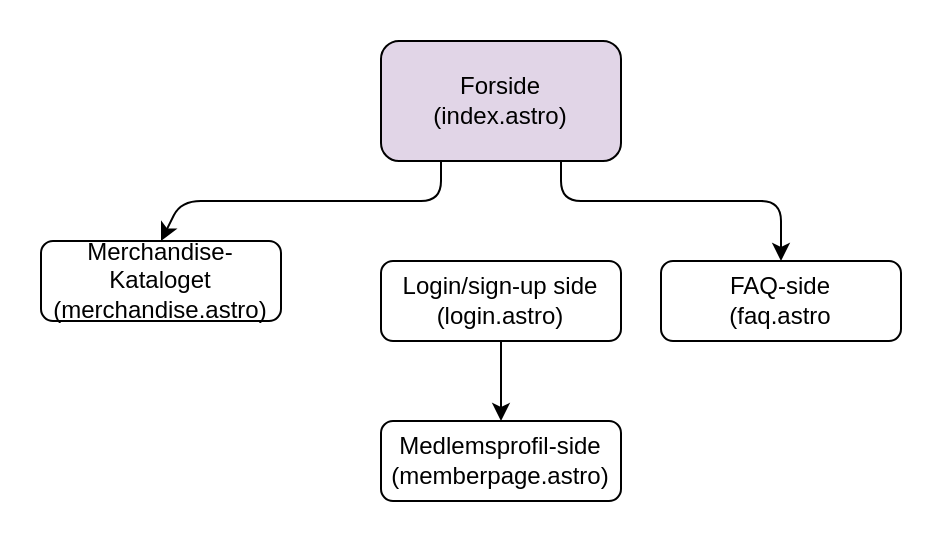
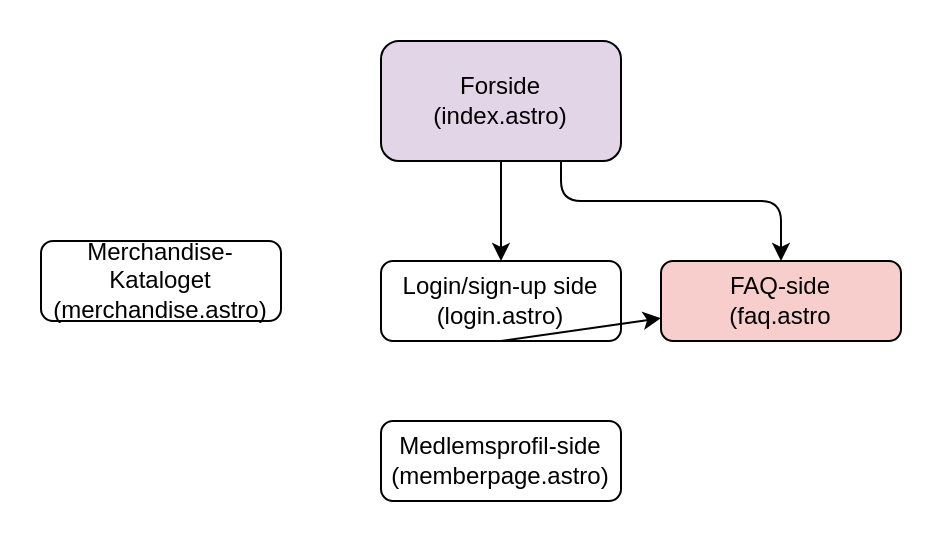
  <mxCell id="0" />
  <mxCell id="1" parent="0" />
  <mxCell id="2" value="Forside&lt;br&gt;(index.astro)" style="rounded=1;whiteSpace=wrap;html=1;fillColor=#e1d5e7;" vertex="1" parent="1"><mxGeometry x="190" y="20" width="120" height="60" as="geometry" /></mxCell>
  <mxCell id="3" value="Login/sign-up side&lt;br&gt;(login.astro)" style="rounded=1;whiteSpace=wrap;html=1;" vertex="1" parent="1"><mxGeometry x="190" y="130" width="120" height="40" as="geometry" /></mxCell>
  <mxCell id="4" value="Merchandise-Kataloget&lt;br&gt;(merchandise.astro)" style="rounded=1;whiteSpace=wrap;html=1;" vertex="1" parent="1"><mxGeometry x="20" y="120" width="120" height="40" as="geometry" /></mxCell>
- <mxCell id="5" value="FAQ-side&lt;br&gt;(faq.astro" style="rounded=1;whiteSpace=wrap;html=1;" vertex="1" parent="1"><mxGeometry x="330" y="130" width="120" height="40" as="geometry" /></mxCell>
+ <mxCell id="5" value="FAQ-side&lt;br&gt;(faq.astro" style="rounded=1;whiteSpace=wrap;html=1;fillColor=#f8cecc;" vertex="1" parent="1"><mxGeometry x="330" y="130" width="120" height="40" as="geometry" /></mxCell>
  <mxCell id="6" value="Medlemsprofil-side&lt;br&gt;(memberpage.astro)" style="rounded=1;whiteSpace=wrap;html=1;" vertex="1" parent="1"><mxGeometry x="190" y="210" width="120" height="40" as="geometry" /></mxCell>
+ <mxCell id="7" value="" style="endArrow=classic;html=1;exitX=0.5;exitY=1;exitDx=0;exitDy=0;entryX=0.5;entryY=0;entryDx=0;entryDy=0;" edge="1" parent="1" source="2" target="3"><mxGeometry width="50" height="50" relative="1" as="geometry"><mxPoint x="280" y="160" as="sourcePoint" /><mxPoint x="330" y="110" as="targetPoint" /></mxGeometry></mxCell>
  <mxCell id="8" value="" style="endArrow=classic;html=1;entryX=0.5;entryY=0;entryDx=0;entryDy=0;exitX=0.75;exitY=1;exitDx=0;exitDy=0;" edge="1" parent="1" source="2" target="5"><mxGeometry width="50" height="50" relative="1" as="geometry"><mxPoint x="250" y="80" as="sourcePoint" /><mxPoint x="260" y="140" as="targetPoint" /><Array as="points"><mxPoint x="280" y="100" /><mxPoint x="390" y="100" /></Array></mxGeometry></mxCell>
- <mxCell id="9" value="" style="endArrow=classic;html=1;exitX=0.25;exitY=1;exitDx=0;exitDy=0;entryX=0.5;entryY=0;entryDx=0;entryDy=0;" edge="1" parent="1" source="2" target="4"><mxGeometry width="50" height="50" relative="1" as="geometry"><mxPoint x="280" y="160" as="sourcePoint" /><mxPoint x="330" y="110" as="targetPoint" /><Array as="points"><mxPoint x="220" y="100" /><mxPoint x="90" y="100" /></Array></mxGeometry></mxCell>
- <mxCell id="10" value="" style="endArrow=classic;html=1;exitX=0.5;exitY=1;exitDx=0;exitDy=0;entryX=0.5;entryY=0;entryDx=0;entryDy=0;" edge="1" parent="1" source="3" target="6"><mxGeometry width="50" height="50" relative="1" as="geometry"><mxPoint x="280" y="160" as="sourcePoint" /><mxPoint x="330" y="110" as="targetPoint" /></mxGeometry></mxCell>
+ <mxCell id="10" value="" style="endArrow=classic;html=1;exitX=0.5;exitY=1;exitDx=0;exitDy=0;" edge="1" parent="1" source="3" target="5"><mxGeometry width="50" height="50" relative="1" as="geometry"><mxPoint x="280" y="160" as="sourcePoint" /><mxPoint x="330" y="110" as="targetPoint" /></mxGeometry></mxCell>
